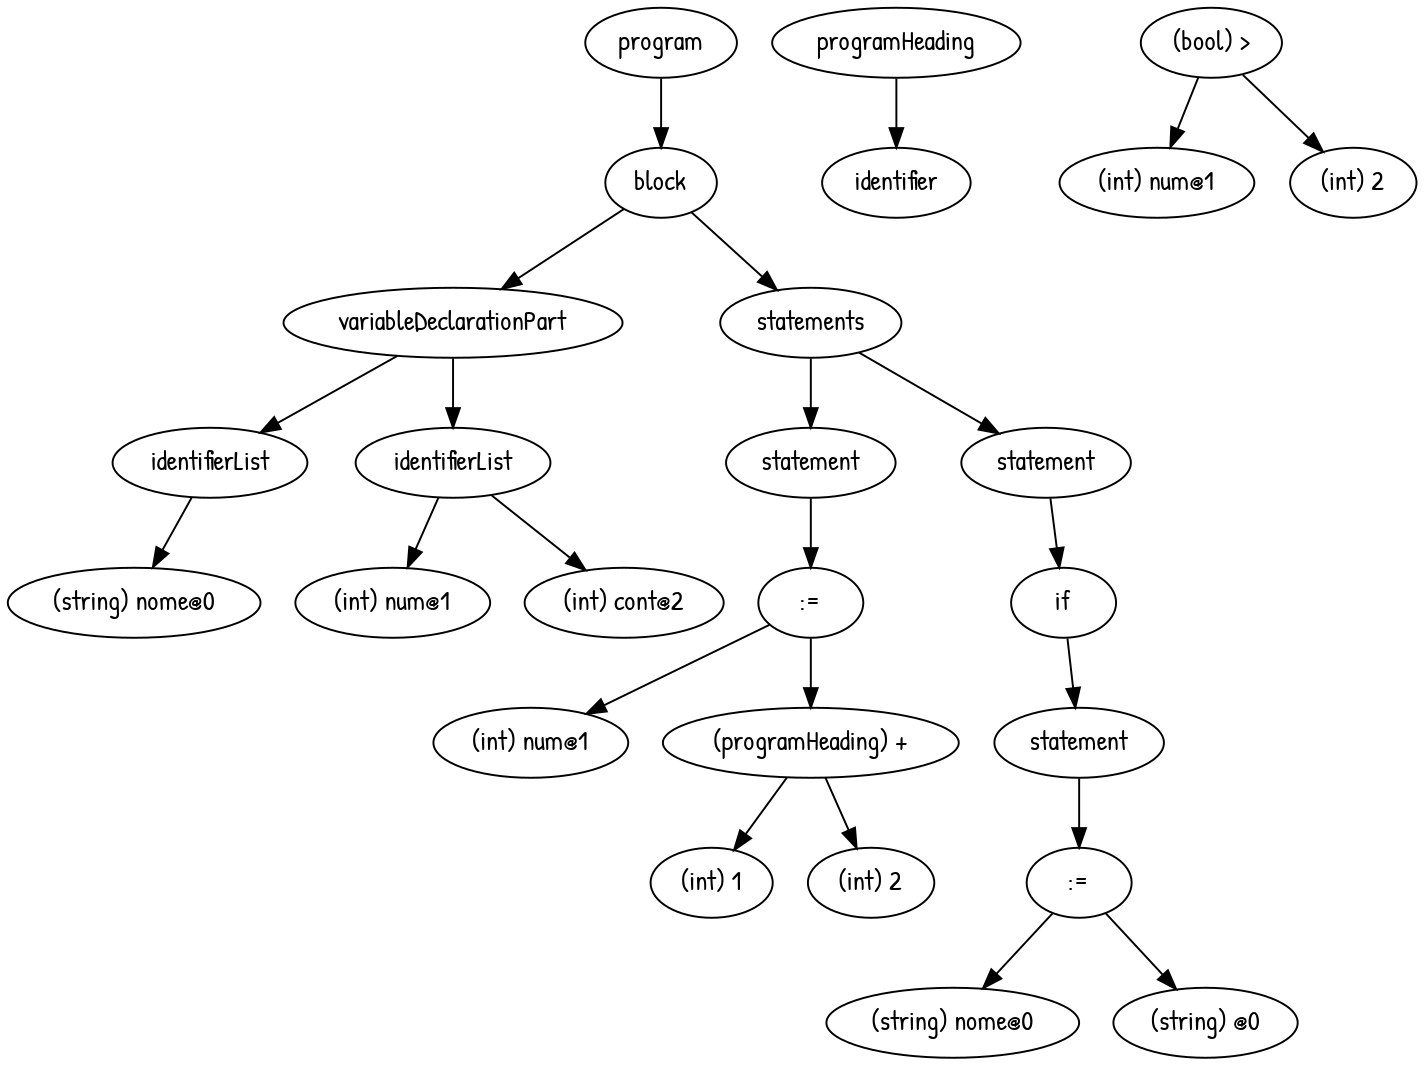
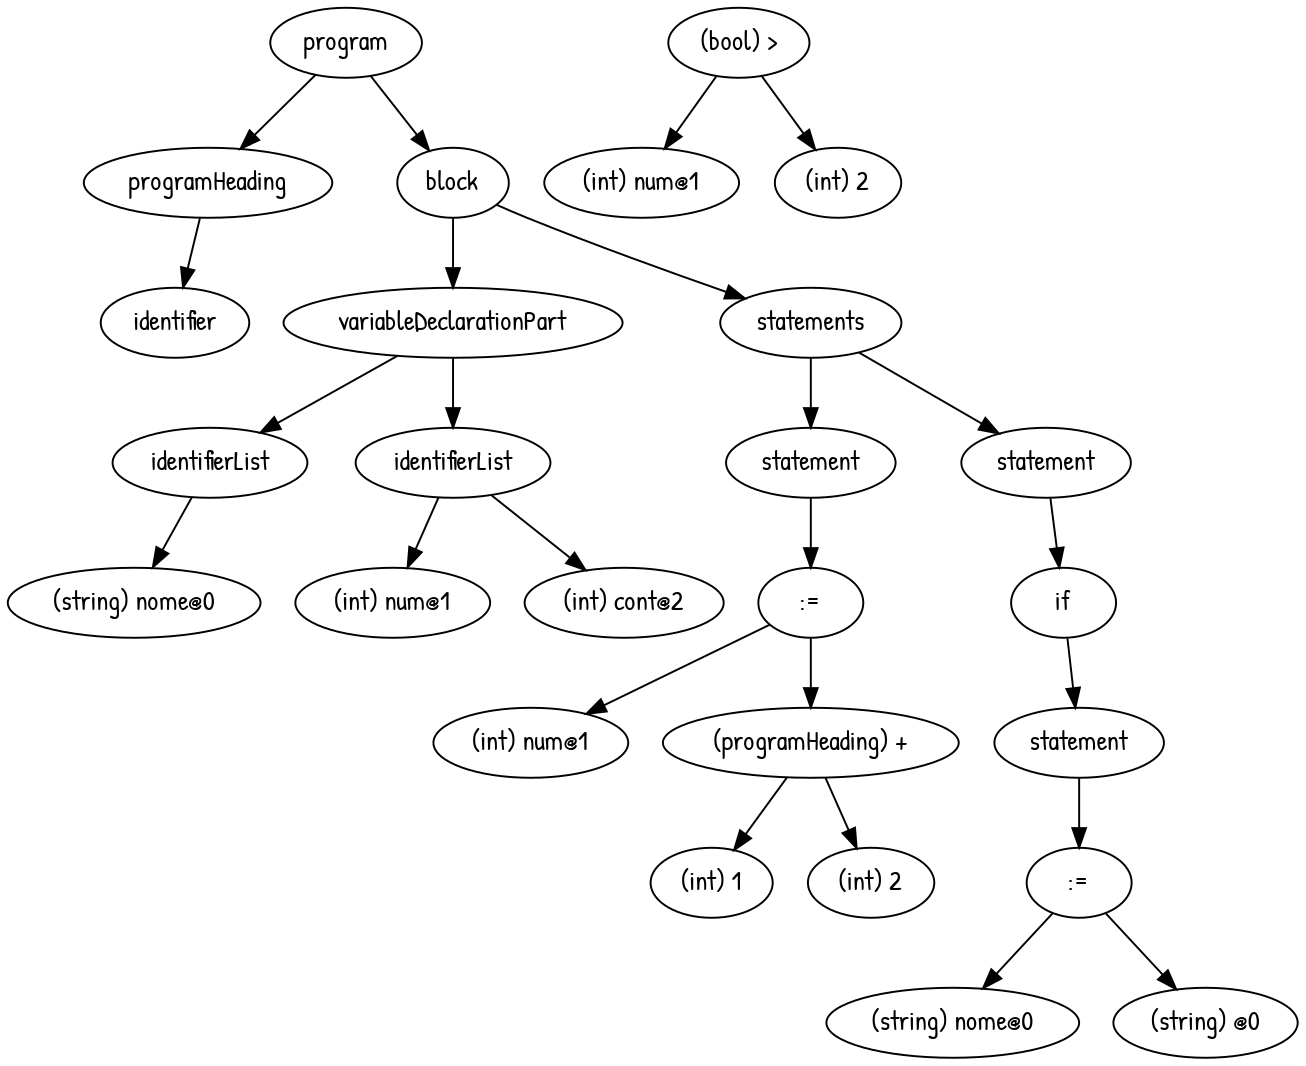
  digraph {
    fontname="Patrick Hand"
    ordering=out
    node [fontname="Patrick Hand"]
    edge [fontname="Patrick Hand"]
    n1 [label=program]
    n2 [label=programHeading]
    n3 [label=block]
    n4 [label=identifier]
    n5 [label=variableDeclarationPart]
    n6 [label=statements]
    n7 [label=identifierList]
    n8 [label=identifierList]
    n9 [label=statement]
    n10 [label=statement]
    n11 [label="(string) nome@0"]
    n12 [label="(int) num@1"]
    n13 [label="(int) cont@2"]
    n14 [label=":="]
    n15 [label=if]
    n16 [label="(int) num@1"]
    n17 [label="(programHeading) +"]
    n18 [label="(int) 1"]
    n19 [label="(int) 2"]
    n20 [label=statement]
    n21 [label="(bool) >"]
    n22 [label="(int) num@1"]
    n23 [label="(int) 2"]
    n24 [label=":="]
    n25 [label="(string) nome@0"]
    n26 [label="(string) @0"]
+   n1 -> n2
    n1 -> n3
    n2 -> n4
    n3 -> n5
    n3 -> n6
    n5 -> n7
    n5 -> n8
    n6 -> n9
    n6 -> n10
    n7 -> n11
    n8 -> n12
    n8 -> n13
    n9 -> n14
    n10 -> n15
    n14 -> n16
    n14 -> n17
    n15 -> n20
    n17 -> n18
    n17 -> n19
    n20 -> n24
    n21 -> n22
    n21 -> n23
    n24 -> n25
    n24 -> n26
  }
